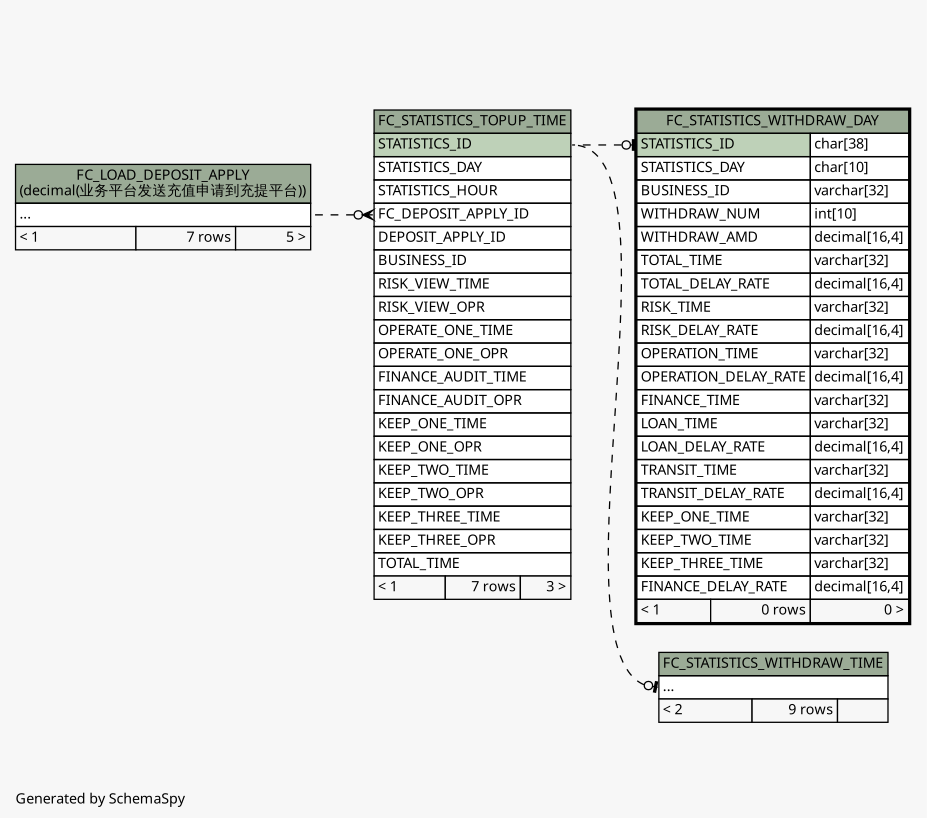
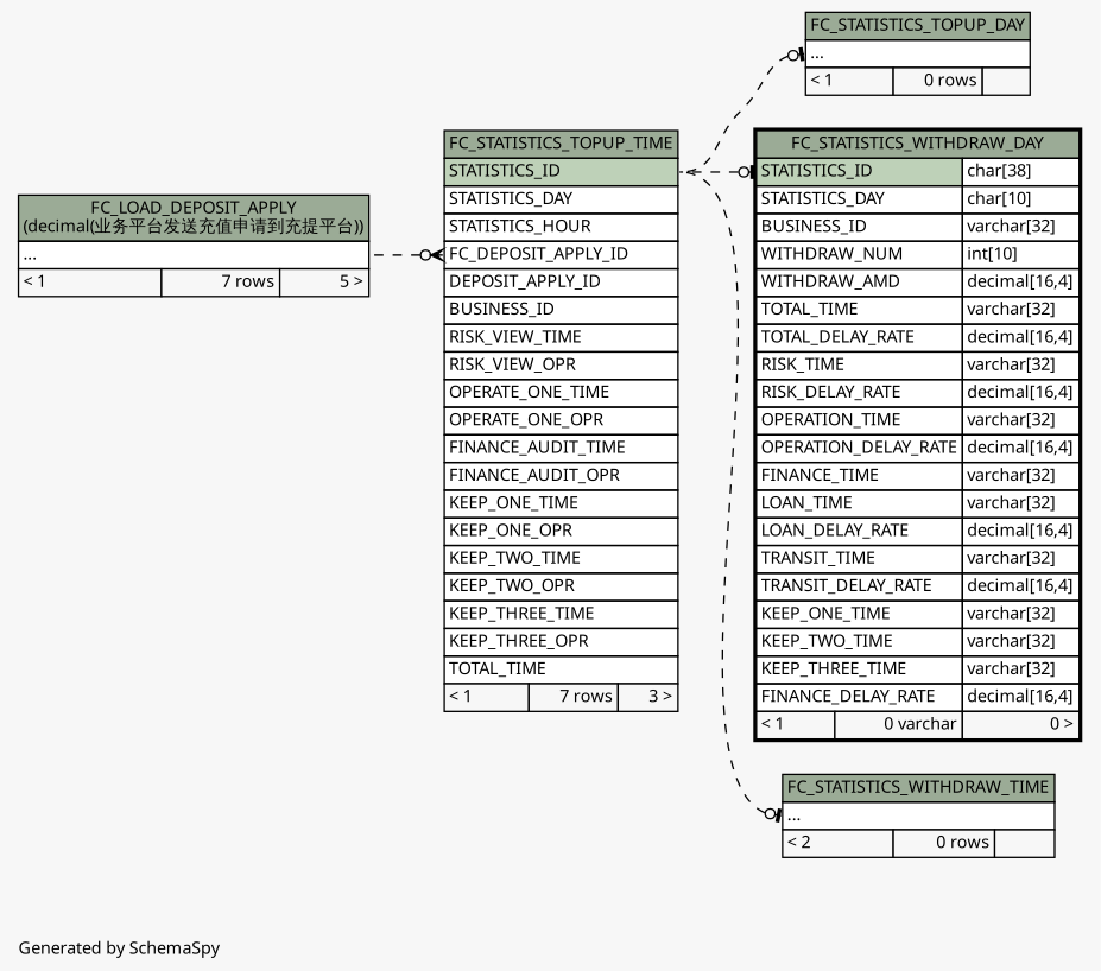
  digraph {
    bgcolor="#f7f7f7"
    fontname="Microsoft YaHei"
    fontsize=11
    label="\nGenerated by SchemaSpy"
    labeljust=l
    nodesep=0.18
    rankdir=RL
    ranksep=0.46
    node [fontname="Microsoft YaHei" fontsize=11 shape=plaintext]
    edge [arrowhead=none arrowsize=0.8 arrowtail=teeodot dir=back headport="STATISTICS_ID:e" style=dashed tailport="elipses:w"]
+   n1 [label=<     <TABLE BORDER="0" CELLBORDER="1" CELLSPACING="0" BGCOLOR="#ffffff">       <TR><TD COLSPAN="3" BGCOLOR="#9bab96" ALIGN="CENTER">FC_STATISTICS_TOPUP_DAY</TD></TR>       <TR><TD PORT="elipses" COLSPAN="3" ALIGN="LEFT">...</TD></TR>       <TR><TD ALIGN="LEFT" BGCOLOR="#f7f7f7">&lt; 1</TD><TD ALIGN="RIGHT" BGCOLOR="#f7f7f7">0 rows</TD><TD ALIGN="RIGHT" BGCOLOR="#f7f7f7">  </TD></TR>     </TABLE>>]
    n2 [label=<     <TABLE BORDER="0" CELLBORDER="1" CELLSPACING="0" BGCOLOR="#ffffff">       <TR><TD COLSPAN="3" BGCOLOR="#9bab96" ALIGN="CENTER">FC_STATISTICS_TOPUP_TIME</TD></TR>       <TR><TD PORT="STATISTICS_ID" COLSPAN="3" BGCOLOR="#bed1b8" ALIGN="LEFT">STATISTICS_ID</TD></TR>       <TR><TD PORT="STATISTICS_DAY" COLSPAN="3" ALIGN="LEFT">STATISTICS_DAY</TD></TR>       <TR><TD PORT="STATISTICS_HOUR" COLSPAN="3" ALIGN="LEFT">STATISTICS_HOUR</TD></TR>       <TR><TD PORT="FC_DEPOSIT_APPLY_ID" COLSPAN="3" ALIGN="LEFT">FC_DEPOSIT_APPLY_ID</TD></TR>       <TR><TD PORT="DEPOSIT_APPLY_ID" COLSPAN="3" ALIGN="LEFT">DEPOSIT_APPLY_ID</TD></TR>       <TR><TD PORT="BUSINESS_ID" COLSPAN="3" ALIGN="LEFT">BUSINESS_ID</TD></TR>       <TR><TD PORT="RISK_VIEW_TIME" COLSPAN="3" ALIGN="LEFT">RISK_VIEW_TIME</TD></TR>       <TR><TD PORT="RISK_VIEW_OPR" COLSPAN="3" ALIGN="LEFT">RISK_VIEW_OPR</TD></TR>       <TR><TD PORT="OPERATE_ONE_TIME" COLSPAN="3" ALIGN="LEFT">OPERATE_ONE_TIME</TD></TR>       <TR><TD PORT="OPERATE_ONE_OPR" COLSPAN="3" ALIGN="LEFT">OPERATE_ONE_OPR</TD></TR>       <TR><TD PORT="FINANCE_AUDIT_TIME" COLSPAN="3" ALIGN="LEFT">FINANCE_AUDIT_TIME</TD></TR>       <TR><TD PORT="FINANCE_AUDIT_OPR" COLSPAN="3" ALIGN="LEFT">FINANCE_AUDIT_OPR</TD></TR>       <TR><TD PORT="KEEP_ONE_TIME" COLSPAN="3" ALIGN="LEFT">KEEP_ONE_TIME</TD></TR>       <TR><TD PORT="KEEP_ONE_OPR" COLSPAN="3" ALIGN="LEFT">KEEP_ONE_OPR</TD></TR>       <TR><TD PORT="KEEP_TWO_TIME" COLSPAN="3" ALIGN="LEFT">KEEP_TWO_TIME</TD></TR>       <TR><TD PORT="KEEP_TWO_OPR" COLSPAN="3" ALIGN="LEFT">KEEP_TWO_OPR</TD></TR>       <TR><TD PORT="KEEP_THREE_TIME" COLSPAN="3" ALIGN="LEFT">KEEP_THREE_TIME</TD></TR>       <TR><TD PORT="KEEP_THREE_OPR" COLSPAN="3" ALIGN="LEFT">KEEP_THREE_OPR</TD></TR>       <TR><TD PORT="TOTAL_TIME" COLSPAN="3" ALIGN="LEFT">TOTAL_TIME</TD></TR>       <TR><TD ALIGN="LEFT" BGCOLOR="#f7f7f7">&lt; 1</TD><TD ALIGN="RIGHT" BGCOLOR="#f7f7f7">7 rows</TD><TD ALIGN="RIGHT" BGCOLOR="#f7f7f7">3 &gt;</TD></TR>     </TABLE>>]
    n3 [label=<     <TABLE BORDER="0" CELLBORDER="1" CELLSPACING="0" BGCOLOR="#ffffff">       <TR><TD COLSPAN="3" BGCOLOR="#9bab96" ALIGN="CENTER">FC_LOAD_DEPOSIT_APPLY<br/>(decimal(业务平台发送充值申请到充提平台))</TD></TR>       <TR><TD PORT="elipses" COLSPAN="3" ALIGN="LEFT">...</TD></TR>       <TR><TD ALIGN="LEFT" BGCOLOR="#f7f7f7">&lt; 1</TD><TD ALIGN="RIGHT" BGCOLOR="#f7f7f7">7 rows</TD><TD ALIGN="RIGHT" BGCOLOR="#f7f7f7">5 &gt;</TD></TR>     </TABLE>>]
-   n4 [label=<     <TABLE BORDER="2" CELLBORDER="1" CELLSPACING="0" BGCOLOR="#ffffff">       <TR><TD COLSPAN="3" BGCOLOR="#9bab96" ALIGN="CENTER">FC_STATISTICS_WITHDRAW_DAY</TD></TR>       <TR><TD PORT="STATISTICS_ID" COLSPAN="2" BGCOLOR="#bed1b8" ALIGN="LEFT">STATISTICS_ID</TD><TD PORT="STATISTICS_ID.type" ALIGN="LEFT">char[38]</TD></TR>       <TR><TD PORT="STATISTICS_DAY" COLSPAN="2" ALIGN="LEFT">STATISTICS_DAY</TD><TD PORT="STATISTICS_DAY.type" ALIGN="LEFT">char[10]</TD></TR>       <TR><TD PORT="BUSINESS_ID" COLSPAN="2" ALIGN="LEFT">BUSINESS_ID</TD><TD PORT="BUSINESS_ID.type" ALIGN="LEFT">varchar[32]</TD></TR>       <TR><TD PORT="WITHDRAW_NUM" COLSPAN="2" ALIGN="LEFT">WITHDRAW_NUM</TD><TD PORT="WITHDRAW_NUM.type" ALIGN="LEFT">int[10]</TD></TR>       <TR><TD PORT="WITHDRAW_AMD" COLSPAN="2" ALIGN="LEFT">WITHDRAW_AMD</TD><TD PORT="WITHDRAW_AMD.type" ALIGN="LEFT">decimal[16,4]</TD></TR>       <TR><TD PORT="TOTAL_TIME" COLSPAN="2" ALIGN="LEFT">TOTAL_TIME</TD><TD PORT="TOTAL_TIME.type" ALIGN="LEFT">varchar[32]</TD></TR>       <TR><TD PORT="TOTAL_DELAY_RATE" COLSPAN="2" ALIGN="LEFT">TOTAL_DELAY_RATE</TD><TD PORT="TOTAL_DELAY_RATE.type" ALIGN="LEFT">decimal[16,4]</TD></TR>       <TR><TD PORT="RISK_TIME" COLSPAN="2" ALIGN="LEFT">RISK_TIME</TD><TD PORT="RISK_TIME.type" ALIGN="LEFT">varchar[32]</TD></TR>       <TR><TD PORT="RISK_DELAY_RATE" COLSPAN="2" ALIGN="LEFT">RISK_DELAY_RATE</TD><TD PORT="RISK_DELAY_RATE.type" ALIGN="LEFT">decimal[16,4]</TD></TR>       <TR><TD PORT="OPERATION_TIME" COLSPAN="2" ALIGN="LEFT">OPERATION_TIME</TD><TD PORT="OPERATION_TIME.type" ALIGN="LEFT">varchar[32]</TD></TR>       <TR><TD PORT="OPERATION_DELAY_RATE" COLSPAN="2" ALIGN="LEFT">OPERATION_DELAY_RATE</TD><TD PORT="OPERATION_DELAY_RATE.type" ALIGN="LEFT">decimal[16,4]</TD></TR>       <TR><TD PORT="FINANCE_TIME" COLSPAN="2" ALIGN="LEFT">FINANCE_TIME</TD><TD PORT="FINANCE_TIME.type" ALIGN="LEFT">varchar[32]</TD></TR>       <TR><TD PORT="LOAN_TIME" COLSPAN="2" ALIGN="LEFT">LOAN_TIME</TD><TD PORT="LOAN_TIME.type" ALIGN="LEFT">varchar[32]</TD></TR>       <TR><TD PORT="LOAN_DELAY_RATE" COLSPAN="2" ALIGN="LEFT">LOAN_DELAY_RATE</TD><TD PORT="LOAN_DELAY_RATE.type" ALIGN="LEFT">decimal[16,4]</TD></TR>       <TR><TD PORT="TRANSIT_TIME" COLSPAN="2" ALIGN="LEFT">TRANSIT_TIME</TD><TD PORT="TRANSIT_TIME.type" ALIGN="LEFT">varchar[32]</TD></TR>       <TR><TD PORT="TRANSIT_DELAY_RATE" COLSPAN="2" ALIGN="LEFT">TRANSIT_DELAY_RATE</TD><TD PORT="TRANSIT_DELAY_RATE.type" ALIGN="LEFT">decimal[16,4]</TD></TR>       <TR><TD PORT="KEEP_ONE_TIME" COLSPAN="2" ALIGN="LEFT">KEEP_ONE_TIME</TD><TD PORT="KEEP_ONE_TIME.type" ALIGN="LEFT">varchar[32]</TD></TR>       <TR><TD PORT="KEEP_TWO_TIME" COLSPAN="2" ALIGN="LEFT">KEEP_TWO_TIME</TD><TD PORT="KEEP_TWO_TIME.type" ALIGN="LEFT">varchar[32]</TD></TR>       <TR><TD PORT="KEEP_THREE_TIME" COLSPAN="2" ALIGN="LEFT">KEEP_THREE_TIME</TD><TD PORT="KEEP_THREE_TIME.type" ALIGN="LEFT">varchar[32]</TD></TR>       <TR><TD PORT="FINANCE_DELAY_RATE" COLSPAN="2" ALIGN="LEFT">FINANCE_DELAY_RATE</TD><TD PORT="FINANCE_DELAY_RATE.type" ALIGN="LEFT">decimal[16,4]</TD></TR>       <TR><TD ALIGN="LEFT" BGCOLOR="#f7f7f7">&lt; 1</TD><TD ALIGN="RIGHT" BGCOLOR="#f7f7f7">0 rows</TD><TD ALIGN="RIGHT" BGCOLOR="#f7f7f7">0 &gt;</TD></TR>     </TABLE>>]
-   n5 [label=<     <TABLE BORDER="0" CELLBORDER="1" CELLSPACING="0" BGCOLOR="#ffffff">       <TR><TD COLSPAN="3" BGCOLOR="#9bab96" ALIGN="CENTER">FC_STATISTICS_WITHDRAW_TIME</TD></TR>       <TR><TD PORT="elipses" COLSPAN="3" ALIGN="LEFT">...</TD></TR>       <TR><TD ALIGN="LEFT" BGCOLOR="#f7f7f7">&lt; 2</TD><TD ALIGN="RIGHT" BGCOLOR="#f7f7f7">9 rows</TD><TD ALIGN="RIGHT" BGCOLOR="#f7f7f7">  </TD></TR>     </TABLE>>]
+   n4 [label=<     <TABLE BORDER="2" CELLBORDER="1" CELLSPACING="0" BGCOLOR="#ffffff">       <TR><TD COLSPAN="3" BGCOLOR="#9bab96" ALIGN="CENTER">FC_STATISTICS_WITHDRAW_DAY</TD></TR>       <TR><TD PORT="STATISTICS_ID" COLSPAN="2" BGCOLOR="#bed1b8" ALIGN="LEFT">STATISTICS_ID</TD><TD PORT="STATISTICS_ID.type" ALIGN="LEFT">char[38]</TD></TR>       <TR><TD PORT="STATISTICS_DAY" COLSPAN="2" ALIGN="LEFT">STATISTICS_DAY</TD><TD PORT="STATISTICS_DAY.type" ALIGN="LEFT">char[10]</TD></TR>       <TR><TD PORT="BUSINESS_ID" COLSPAN="2" ALIGN="LEFT">BUSINESS_ID</TD><TD PORT="BUSINESS_ID.type" ALIGN="LEFT">varchar[32]</TD></TR>       <TR><TD PORT="WITHDRAW_NUM" COLSPAN="2" ALIGN="LEFT">WITHDRAW_NUM</TD><TD PORT="WITHDRAW_NUM.type" ALIGN="LEFT">int[10]</TD></TR>       <TR><TD PORT="WITHDRAW_AMD" COLSPAN="2" ALIGN="LEFT">WITHDRAW_AMD</TD><TD PORT="WITHDRAW_AMD.type" ALIGN="LEFT">decimal[16,4]</TD></TR>       <TR><TD PORT="TOTAL_TIME" COLSPAN="2" ALIGN="LEFT">TOTAL_TIME</TD><TD PORT="TOTAL_TIME.type" ALIGN="LEFT">varchar[32]</TD></TR>       <TR><TD PORT="TOTAL_DELAY_RATE" COLSPAN="2" ALIGN="LEFT">TOTAL_DELAY_RATE</TD><TD PORT="TOTAL_DELAY_RATE.type" ALIGN="LEFT">decimal[16,4]</TD></TR>       <TR><TD PORT="RISK_TIME" COLSPAN="2" ALIGN="LEFT">RISK_TIME</TD><TD PORT="RISK_TIME.type" ALIGN="LEFT">varchar[32]</TD></TR>       <TR><TD PORT="RISK_DELAY_RATE" COLSPAN="2" ALIGN="LEFT">RISK_DELAY_RATE</TD><TD PORT="RISK_DELAY_RATE.type" ALIGN="LEFT">decimal[16,4]</TD></TR>       <TR><TD PORT="OPERATION_TIME" COLSPAN="2" ALIGN="LEFT">OPERATION_TIME</TD><TD PORT="OPERATION_TIME.type" ALIGN="LEFT">varchar[32]</TD></TR>       <TR><TD PORT="OPERATION_DELAY_RATE" COLSPAN="2" ALIGN="LEFT">OPERATION_DELAY_RATE</TD><TD PORT="OPERATION_DELAY_RATE.type" ALIGN="LEFT">decimal[16,4]</TD></TR>       <TR><TD PORT="FINANCE_TIME" COLSPAN="2" ALIGN="LEFT">FINANCE_TIME</TD><TD PORT="FINANCE_TIME.type" ALIGN="LEFT">varchar[32]</TD></TR>       <TR><TD PORT="LOAN_TIME" COLSPAN="2" ALIGN="LEFT">LOAN_TIME</TD><TD PORT="LOAN_TIME.type" ALIGN="LEFT">varchar[32]</TD></TR>       <TR><TD PORT="LOAN_DELAY_RATE" COLSPAN="2" ALIGN="LEFT">LOAN_DELAY_RATE</TD><TD PORT="LOAN_DELAY_RATE.type" ALIGN="LEFT">decimal[16,4]</TD></TR>       <TR><TD PORT="TRANSIT_TIME" COLSPAN="2" ALIGN="LEFT">TRANSIT_TIME</TD><TD PORT="TRANSIT_TIME.type" ALIGN="LEFT">varchar[32]</TD></TR>       <TR><TD PORT="TRANSIT_DELAY_RATE" COLSPAN="2" ALIGN="LEFT">TRANSIT_DELAY_RATE</TD><TD PORT="TRANSIT_DELAY_RATE.type" ALIGN="LEFT">decimal[16,4]</TD></TR>       <TR><TD PORT="KEEP_ONE_TIME" COLSPAN="2" ALIGN="LEFT">KEEP_ONE_TIME</TD><TD PORT="KEEP_ONE_TIME.type" ALIGN="LEFT">varchar[32]</TD></TR>       <TR><TD PORT="KEEP_TWO_TIME" COLSPAN="2" ALIGN="LEFT">KEEP_TWO_TIME</TD><TD PORT="KEEP_TWO_TIME.type" ALIGN="LEFT">varchar[32]</TD></TR>       <TR><TD PORT="KEEP_THREE_TIME" COLSPAN="2" ALIGN="LEFT">KEEP_THREE_TIME</TD><TD PORT="KEEP_THREE_TIME.type" ALIGN="LEFT">varchar[32]</TD></TR>       <TR><TD PORT="FINANCE_DELAY_RATE" COLSPAN="2" ALIGN="LEFT">FINANCE_DELAY_RATE</TD><TD PORT="FINANCE_DELAY_RATE.type" ALIGN="LEFT">decimal[16,4]</TD></TR>       <TR><TD ALIGN="LEFT" BGCOLOR="#f7f7f7">&lt; 1</TD><TD ALIGN="RIGHT" BGCOLOR="#f7f7f7">0 varchar</TD><TD ALIGN="RIGHT" BGCOLOR="#f7f7f7">0 &gt;</TD></TR>     </TABLE>>]
+   n5 [label=<     <TABLE BORDER="0" CELLBORDER="1" CELLSPACING="0" BGCOLOR="#ffffff">       <TR><TD COLSPAN="3" BGCOLOR="#9bab96" ALIGN="CENTER">FC_STATISTICS_WITHDRAW_TIME</TD></TR>       <TR><TD PORT="elipses" COLSPAN="3" ALIGN="LEFT">...</TD></TR>       <TR><TD ALIGN="LEFT" BGCOLOR="#f7f7f7">&lt; 2</TD><TD ALIGN="RIGHT" BGCOLOR="#f7f7f7">0 rows</TD><TD ALIGN="RIGHT" BGCOLOR="#f7f7f7">  </TD></TR>     </TABLE>>]
+   n1 -> n2
    n2 -> n3 [arrowtail=crowodot headport="elipses:e" tailport="FC_DEPOSIT_APPLY_ID:w"]
    n4 -> n2 [tailport="STATISTICS_ID:w"]
    n5 -> n2
  }
